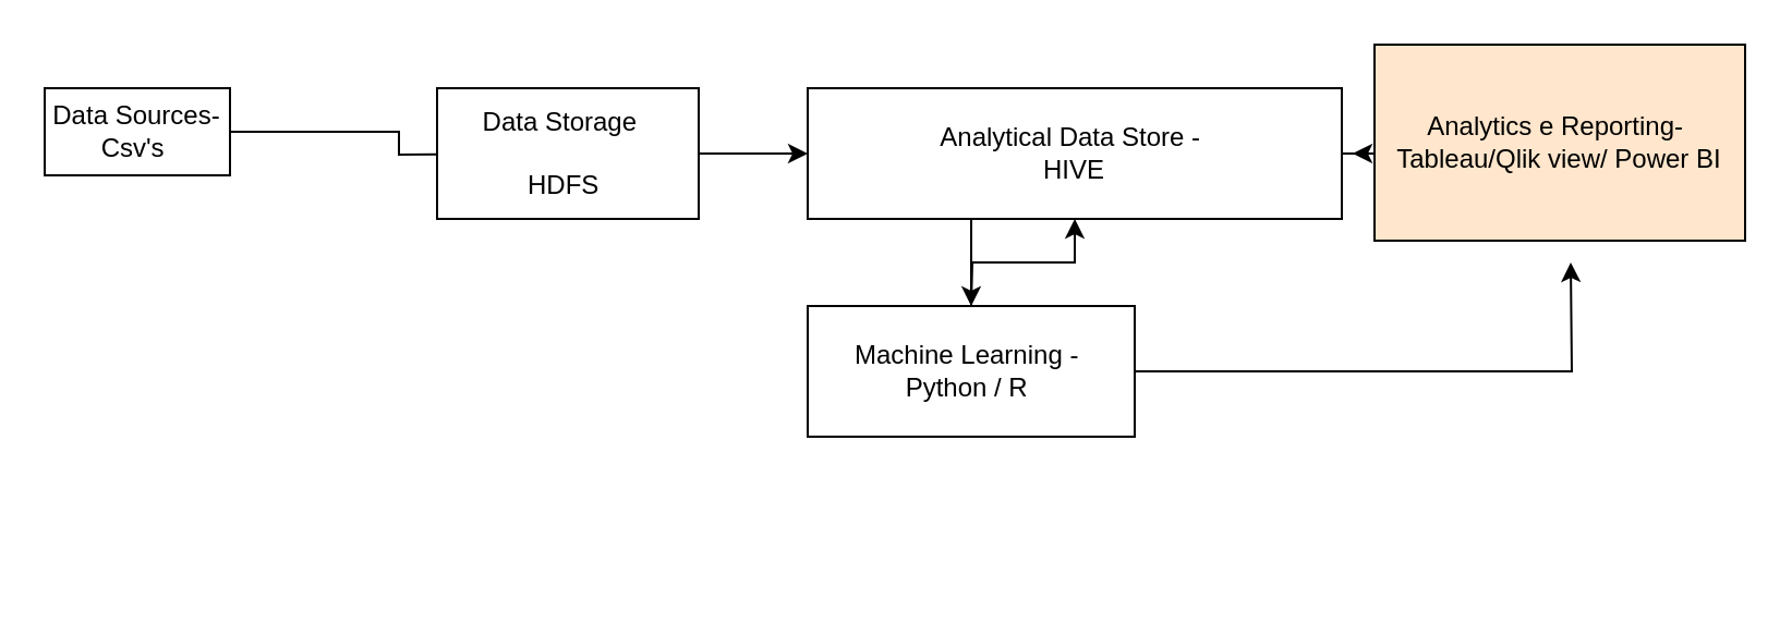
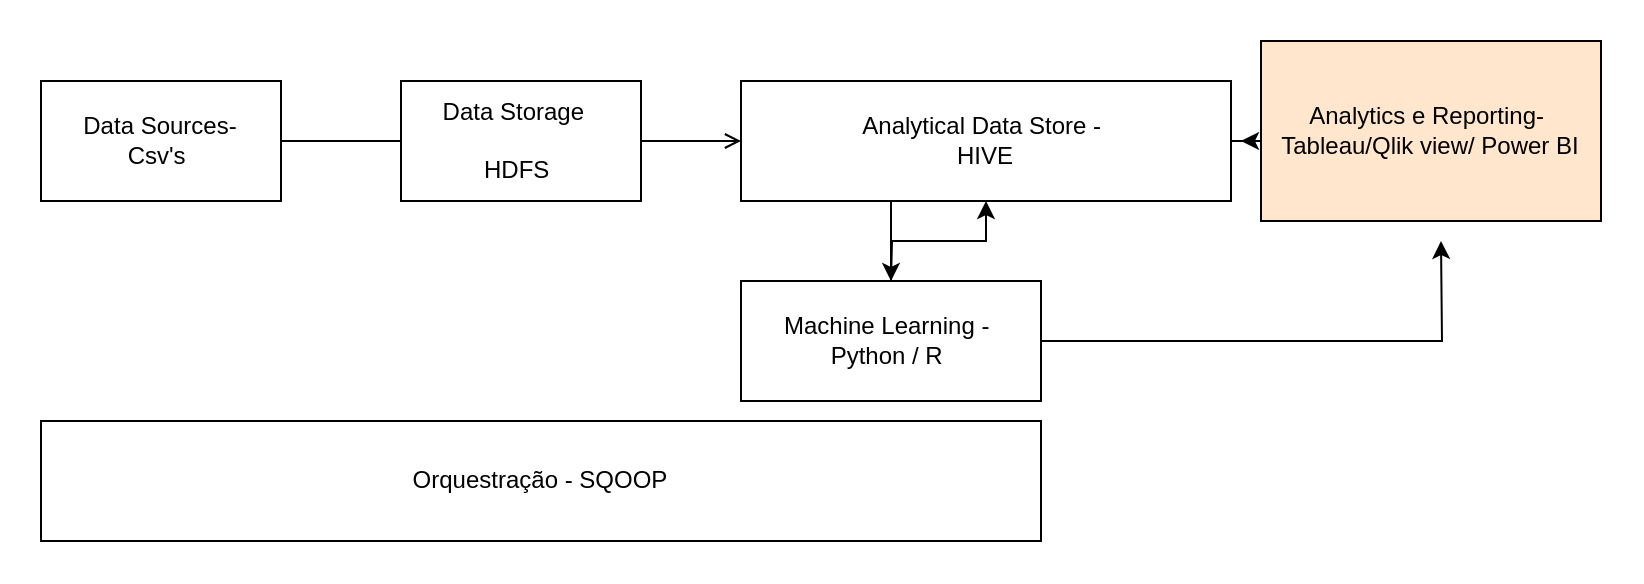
  <mxCell id="0" />
  <mxCell id="1" parent="0" />
  <mxCell id="2" style="edgeStyle=orthogonalEdgeStyle;rounded=0;orthogonalLoop=1;jettySize=auto;html=1;" edge="1" parent="1" source="3"><mxGeometry relative="1" as="geometry"><mxPoint x="260" y="70" as="targetPoint" /></mxGeometry></mxCell>
- <mxCell id="3" value="Data Sources-&lt;br&gt;Csv's&amp;nbsp;" style="rounded=0;whiteSpace=wrap;html=1;" vertex="1" parent="1"><mxGeometry x="20" y="40" width="85" height="40" as="geometry" /></mxCell>
- <mxCell id="4" style="edgeStyle=orthogonalEdgeStyle;rounded=0;orthogonalLoop=1;jettySize=auto;html=1;exitX=1;exitY=0.5;exitDx=0;exitDy=0;" edge="1" parent="1" source="5" target="8"><mxGeometry relative="1" as="geometry" /></mxCell>
+ <mxCell id="3" value="Data Sources-&lt;br&gt;Csv's&amp;nbsp;" style="rounded=0;whiteSpace=wrap;html=1;" vertex="1" parent="1"><mxGeometry x="20" y="40" width="120" height="60" as="geometry" /></mxCell>
+ <mxCell id="4" style="edgeStyle=orthogonalEdgeStyle;rounded=0;orthogonalLoop=1;jettySize=auto;html=1;exitX=1;exitY=0.5;exitDx=0;exitDy=0;endArrow=open;" edge="1" parent="1" source="5" target="8"><mxGeometry relative="1" as="geometry" /></mxCell>
  <mxCell id="5" value="Data Storage&amp;nbsp;&amp;nbsp;&lt;br&gt;&lt;br&gt;HDFS&amp;nbsp;" style="rounded=0;whiteSpace=wrap;html=1;" vertex="1" parent="1"><mxGeometry x="200" y="40" width="120" height="60" as="geometry" /></mxCell>
  <mxCell id="6" style="edgeStyle=orthogonalEdgeStyle;rounded=0;orthogonalLoop=1;jettySize=auto;html=1;" edge="1" parent="1" source="8"><mxGeometry relative="1" as="geometry"><mxPoint x="620" y="70" as="targetPoint" /></mxGeometry></mxCell>
  <mxCell id="7" style="edgeStyle=orthogonalEdgeStyle;rounded=0;orthogonalLoop=1;jettySize=auto;html=1;" edge="1" parent="1" source="8"><mxGeometry relative="1" as="geometry"><mxPoint x="445" y="140" as="targetPoint" /><Array as="points"><mxPoint x="445" y="120" /><mxPoint x="445" y="120" /></Array></mxGeometry></mxCell>
  <mxCell id="8" value="Analytical Data Store -&amp;nbsp;&lt;br&gt;HIVE" style="rounded=0;whiteSpace=wrap;html=1;" vertex="1" parent="1"><mxGeometry x="370" y="40" width="245" height="60" as="geometry" /></mxCell>
+ <mxCell id="9" value="Orquestração - SQOOP" style="rounded=0;whiteSpace=wrap;html=1;" vertex="1" parent="1"><mxGeometry x="20" y="210" width="500" height="60" as="geometry" /></mxCell>
  <mxCell id="10" value="Analytics e Reporting-&amp;nbsp;&lt;br&gt;Tableau/Qlik view/ Power BI" style="rounded=0;whiteSpace=wrap;html=1;fillColor=#ffe6cc;" vertex="1" parent="1"><mxGeometry x="630" y="20" width="170" height="90" as="geometry" /></mxCell>
  <mxCell id="11" style="edgeStyle=orthogonalEdgeStyle;rounded=0;orthogonalLoop=1;jettySize=auto;html=1;exitX=1;exitY=0.5;exitDx=0;exitDy=0;" edge="1" parent="1" source="13"><mxGeometry relative="1" as="geometry"><mxPoint x="720" y="120" as="targetPoint" /></mxGeometry></mxCell>
  <mxCell id="12" value="" style="edgeStyle=orthogonalEdgeStyle;rounded=0;orthogonalLoop=1;jettySize=auto;html=1;" edge="1" parent="1" target="8"><mxGeometry relative="1" as="geometry"><mxPoint x="445" y="140" as="sourcePoint" /></mxGeometry></mxCell>
  <mxCell id="13" value="Machine Learning -&amp;nbsp;&lt;br&gt;Python / R&amp;nbsp;" style="rounded=0;whiteSpace=wrap;html=1;" vertex="1" parent="1"><mxGeometry x="370" y="140" width="150" height="60" as="geometry" /></mxCell>
